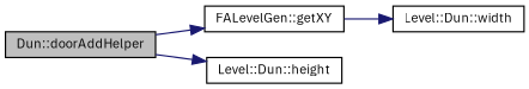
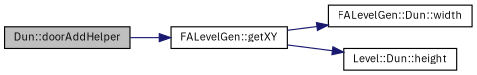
  digraph {
    fontname="IBM Plex Sans"
    rankdir=LR
    node [color=black fillcolor=white fontname="IBM Plex Sans" fontsize=10 shape=record style=filled]
    edge [color=midnightblue fontname="IBM Plex Sans" fontsize=10 labelfontname=Helvetica labelfontsize=10 style=solid]
    n1 [fillcolor=grey75 fontcolor=black height=0.2 label="Dun::doorAddHelper" width=0.4]
    n2 [height=0.2 label="FALevelGen::getXY" width=0.4]
-   n3 [height=0.2 label="Level::Dun::width" width=0.4]
+   n3 [height=0.2 label="FALevelGen::Dun::width" width=0.4]
    n4 [height=0.2 label="Level::Dun::height" width=0.4]
    n1 -> n2
    n2 -> n3
-   n1 -> n4
+   n2 -> n4
  }
